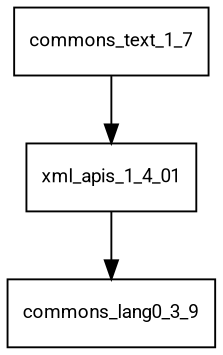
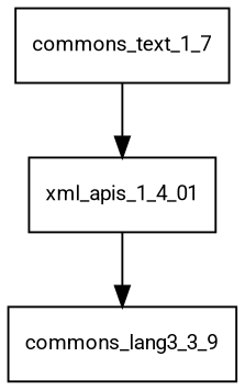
  digraph {
    fontname=Roboto
    node [fontname=Roboto fontsize=10.0 shape=box]
    edge [fontname=Roboto]
    commons_text_1_7
    xml_apis_1_4_01
-   commons_lang3_3_9 [label=commons_lang0_3_9]
+   commons_lang3_3_9
    commons_text_1_7 -> xml_apis_1_4_01
    xml_apis_1_4_01 -> commons_lang3_3_9
  }
